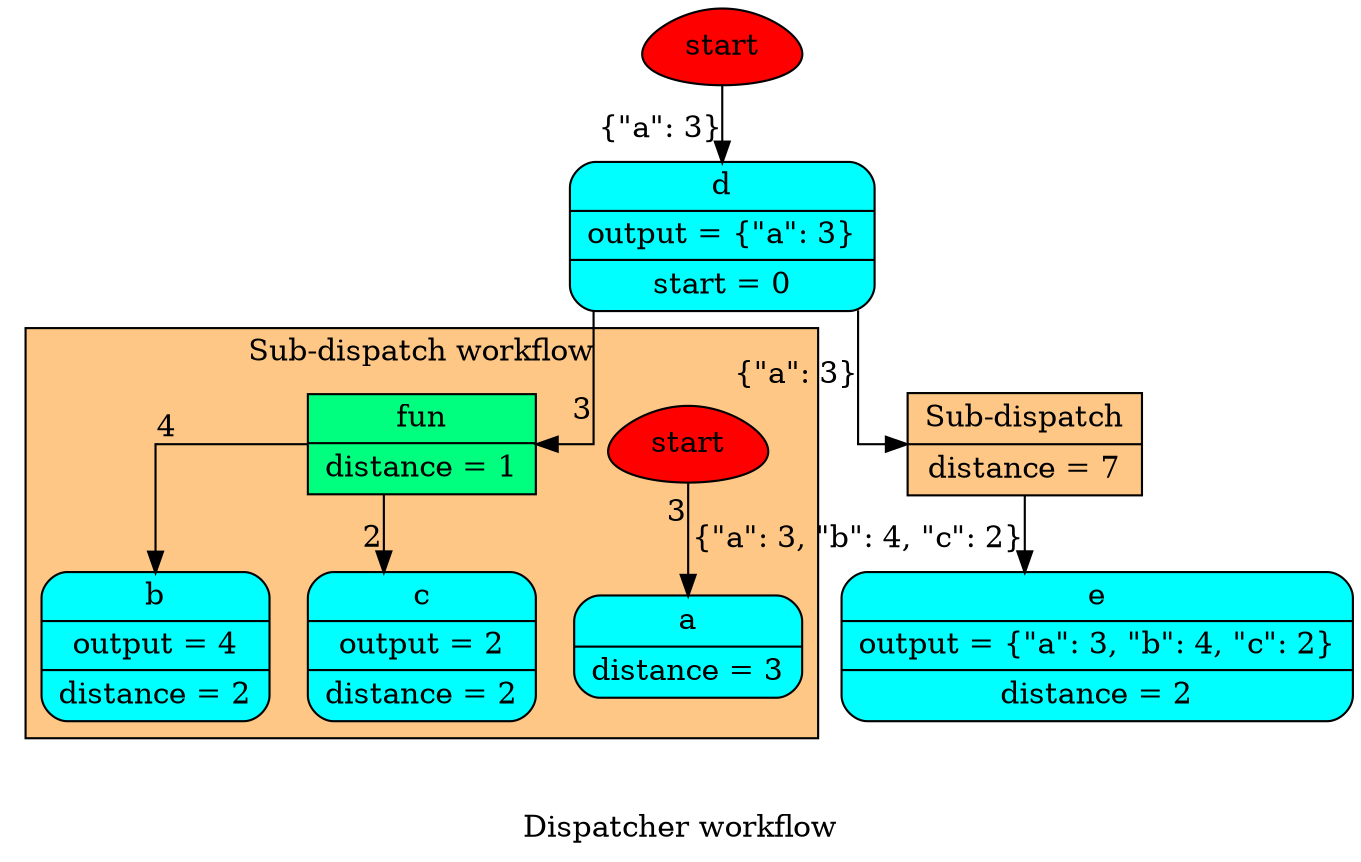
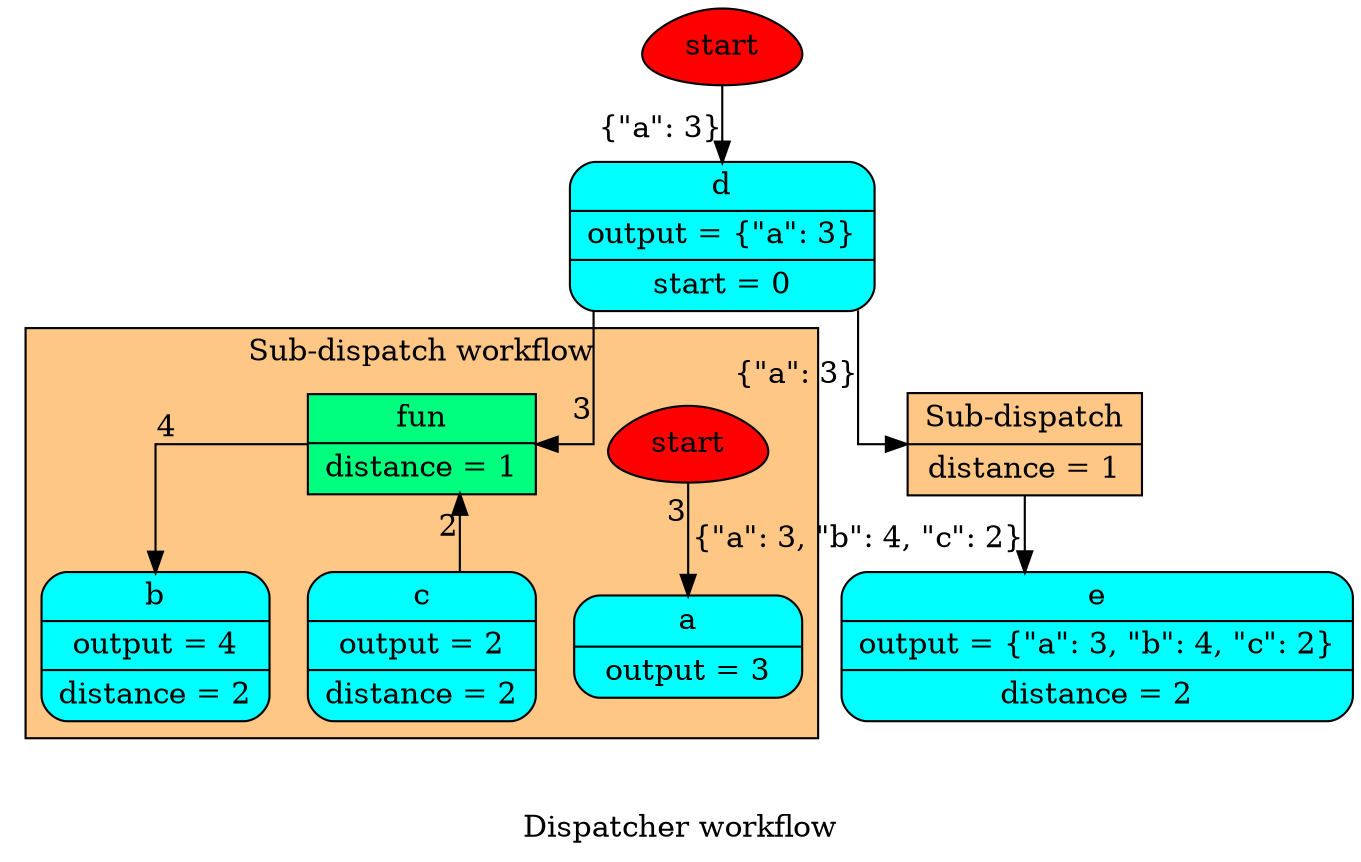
  digraph {
    label="Dispatcher workflow"
    splines=ortho
    node [fillcolor=cyan shape=Mrecord style=filled]
    edge [xlabel=3]
    n1 [fillcolor=red label=start shape=egg]
-   n2 [label="{ a | distance = 3 }"]
+   n2 [label="{ a | output = 3 }"]
    n3 [fillcolor=springgreen label="{ fun | distance = 1 }" shape=record]
    n4 [label="{ b | output = 4 | distance = 2 }"]
    n5 [label="{ c | output = 2 | distance = 2 }"]
    n6 [fillcolor=red label=start shape=egg]
    n7 [label="{ d | output = \{&quot;a&quot;: 3\} | start = 0 }"]
-   n8 [fillcolor="#FF8F0F80" label="{ Sub-dispatch | distance = 7 }" shape=record]
+   n8 [fillcolor="#FF8F0F80" label="{ Sub-dispatch | distance = 1 }" shape=record]
    n9 [label="{ e | output = \{&quot;a&quot;: 3, &quot;b&quot;: 4, &quot;c&quot;: 2\} | distance = 2 }"]
    subgraph cluster_1 {
      fillcolor="#FF8F0F80"
      label="Sub-dispatch workflow"
      style=filled
      n1
      n2
      n3
      n4
      n5
    }
    n1 -> n2
    n3 -> n4 [xlabel=4]
-   n3 -> n5 [xlabel=2]
+   n5 -> n3 [xlabel=2]
    n6 -> n7 [xlabel="\{&quot;a&quot;: 3\}"]
    n7 -> n3
    n7 -> n8 [xlabel="\{&quot;a&quot;: 3\}"]
    n8 -> n9 [xlabel="\{&quot;a&quot;: 3, &quot;b&quot;: 4, &quot;c&quot;: 2\}"]
  }
